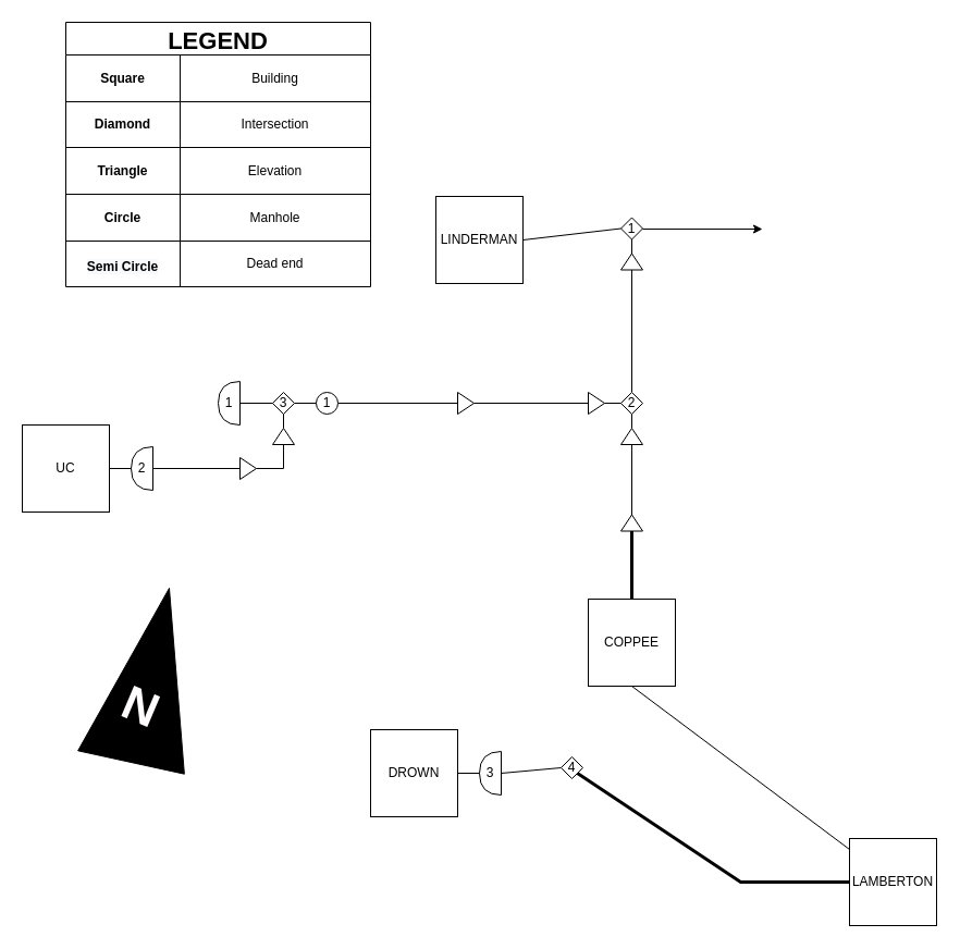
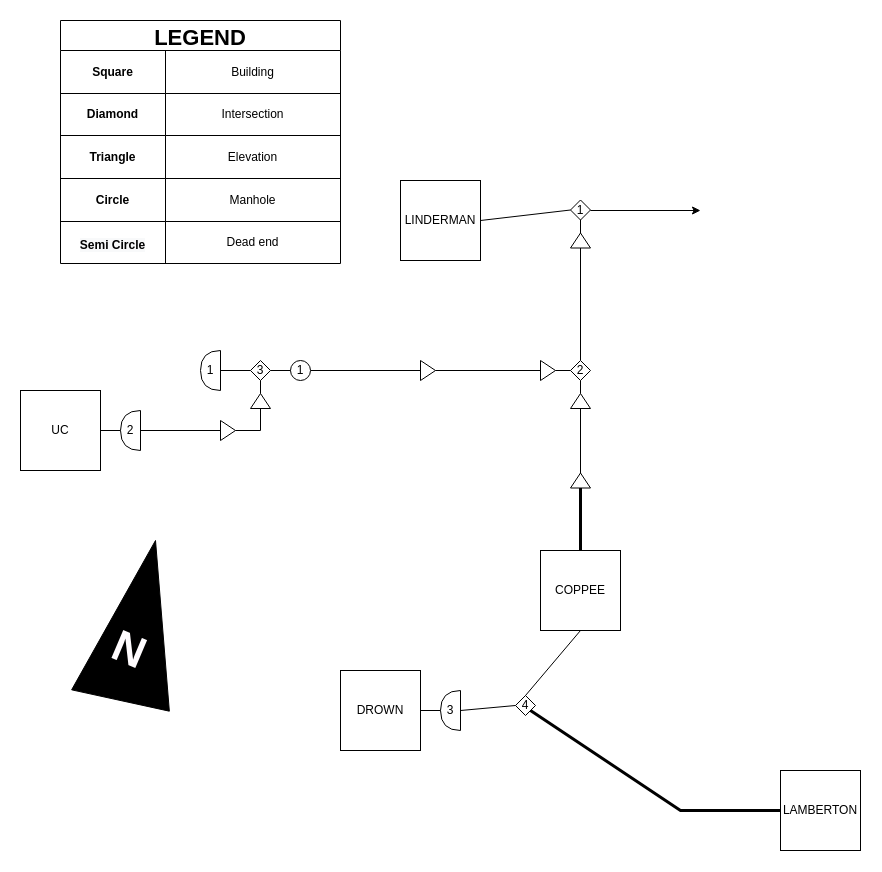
  <mxCell id="0" />
  <mxCell id="1" parent="0" />
  <mxCell id="2" value="LINDERMAN" style="rounded=0;whiteSpace=wrap;html=1;" parent="1" vertex="1"><mxGeometry x="400" y="180" width="80" height="80" as="geometry" /></mxCell>
  <mxCell id="3" value="1" style="rhombus;whiteSpace=wrap;html=1;" parent="1" vertex="1"><mxGeometry x="570" y="199.5" width="20" height="20" as="geometry" /></mxCell>
  <mxCell id="4" value="" style="endArrow=none;html=1;rounded=0;exitX=1;exitY=0.5;exitDx=0;exitDy=0;entryX=0;entryY=0.5;entryDx=0;entryDy=0;" parent="1" source="2" target="3" edge="1"><mxGeometry width="50" height="50" relative="1" as="geometry"><mxPoint x="540" y="114" as="sourcePoint" /><mxPoint x="590" y="64" as="targetPoint" /></mxGeometry></mxCell>
  <mxCell id="5" value="" style="triangle;whiteSpace=wrap;html=1;rotation=-90;" parent="1" vertex="1"><mxGeometry x="572.5" y="230" width="15" height="20" as="geometry" /></mxCell>
  <mxCell id="6" value="" style="endArrow=none;html=1;rounded=0;entryX=0.5;entryY=1;entryDx=0;entryDy=0;exitX=1;exitY=0.5;exitDx=0;exitDy=0;" parent="1" source="5" target="3" edge="1"><mxGeometry width="50" height="50" relative="1" as="geometry"><mxPoint x="580" y="214" as="sourcePoint" /><mxPoint x="700" y="314" as="targetPoint" /></mxGeometry></mxCell>
  <mxCell id="7" value="" style="endArrow=none;html=1;rounded=0;exitX=0;exitY=0.5;exitDx=0;exitDy=0;entryX=0.5;entryY=0;entryDx=0;entryDy=0;" parent="1" source="5" target="8" edge="1"><mxGeometry width="50" height="50" relative="1" as="geometry"><mxPoint x="610" y="274" as="sourcePoint" /><mxPoint x="580" y="330" as="targetPoint" /></mxGeometry></mxCell>
  <mxCell id="8" value="2" style="rhombus;whiteSpace=wrap;html=1;" parent="1" vertex="1"><mxGeometry x="570" y="360" width="20" height="20" as="geometry" /></mxCell>
  <mxCell id="9" value="" style="triangle;whiteSpace=wrap;html=1;rotation=-90;" parent="1" vertex="1"><mxGeometry x="572.5" y="390.5" width="15" height="20" as="geometry" /></mxCell>
  <mxCell id="10" value="" style="endArrow=none;html=1;rounded=0;entryX=0.5;entryY=1;entryDx=0;entryDy=0;exitX=1;exitY=0.5;exitDx=0;exitDy=0;" parent="1" source="9" target="8" edge="1"><mxGeometry width="50" height="50" relative="1" as="geometry"><mxPoint x="580" y="374.5" as="sourcePoint" /><mxPoint x="700" y="474.5" as="targetPoint" /></mxGeometry></mxCell>
  <mxCell id="11" value="" style="triangle;whiteSpace=wrap;html=1;rotation=0;" parent="1" vertex="1"><mxGeometry x="540" y="360" width="15" height="20" as="geometry" /></mxCell>
  <mxCell id="12" value="" style="endArrow=none;html=1;rounded=0;exitX=0;exitY=0.5;exitDx=0;exitDy=0;entryX=1;entryY=0.5;entryDx=0;entryDy=0;" parent="1" source="8" target="11" edge="1"><mxGeometry width="50" height="50" relative="1" as="geometry"><mxPoint x="650" y="360" as="sourcePoint" /><mxPoint x="700" y="310" as="targetPoint" /></mxGeometry></mxCell>
  <mxCell id="13" value="" style="triangle;whiteSpace=wrap;html=1;rotation=0;" parent="1" vertex="1"><mxGeometry x="420" y="360" width="15" height="20" as="geometry" /></mxCell>
  <mxCell id="14" value="" style="endArrow=none;html=1;rounded=0;exitX=1;exitY=0.5;exitDx=0;exitDy=0;entryX=0;entryY=0.5;entryDx=0;entryDy=0;" parent="1" source="13" target="11" edge="1"><mxGeometry width="50" height="50" relative="1" as="geometry"><mxPoint x="650" y="360" as="sourcePoint" /><mxPoint x="700" y="310" as="targetPoint" /></mxGeometry></mxCell>
  <mxCell id="15" value="3" style="rhombus;whiteSpace=wrap;html=1;" parent="1" vertex="1"><mxGeometry x="250" y="360" width="20" height="20" as="geometry" /></mxCell>
  <mxCell id="16" value="" style="triangle;whiteSpace=wrap;html=1;rotation=-90;" parent="1" vertex="1"><mxGeometry x="252.5" y="390.5" width="15" height="20" as="geometry" /></mxCell>
  <mxCell id="17" value="" style="endArrow=none;html=1;rounded=0;entryX=0.5;entryY=1;entryDx=0;entryDy=0;exitX=1;exitY=0.5;exitDx=0;exitDy=0;" parent="1" source="16" target="15" edge="1"><mxGeometry width="50" height="50" relative="1" as="geometry"><mxPoint x="260" y="374.5" as="sourcePoint" /><mxPoint x="380" y="474.5" as="targetPoint" /></mxGeometry></mxCell>
  <mxCell id="18" value="" style="triangle;whiteSpace=wrap;html=1;rotation=0;" parent="1" vertex="1"><mxGeometry x="220" y="420" width="15" height="20" as="geometry" /></mxCell>
  <mxCell id="19" value="" style="endArrow=none;html=1;rounded=0;entryX=0;entryY=0.5;entryDx=0;entryDy=0;exitX=1;exitY=0.5;exitDx=0;exitDy=0;" parent="1" source="18" target="16" edge="1"><mxGeometry width="50" height="50" relative="1" as="geometry"><mxPoint x="300" y="480" as="sourcePoint" /><mxPoint x="350" y="430" as="targetPoint" /><Array as="points"><mxPoint x="260" y="430" /></Array></mxGeometry></mxCell>
  <mxCell id="20" value="" style="endArrow=none;html=1;rounded=0;entryX=0;entryY=0.5;entryDx=0;entryDy=0;exitX=1;exitY=0.5;exitDx=0;exitDy=0;" parent="1" source="44" target="13" edge="1"><mxGeometry width="50" height="50" relative="1" as="geometry"><mxPoint x="350" y="450" as="sourcePoint" /><mxPoint x="550" y="270" as="targetPoint" /></mxGeometry></mxCell>
  <mxCell id="21" value="1" style="shape=or;whiteSpace=wrap;html=1;rotation=0;flipV=0;flipH=1;" parent="1" vertex="1"><mxGeometry x="200" y="350" width="20" height="40" as="geometry" /></mxCell>
  <mxCell id="22" value="" style="endArrow=none;html=1;rounded=0;exitX=0;exitY=0.5;exitDx=0;exitDy=0;entryX=0;entryY=0.5;entryDx=0;entryDy=0;entryPerimeter=0;" parent="1" source="15" target="21" edge="1"><mxGeometry width="50" height="50" relative="1" as="geometry"><mxPoint x="190" y="380" as="sourcePoint" /><mxPoint x="550" y="270" as="targetPoint" /></mxGeometry></mxCell>
  <mxCell id="23" value="" style="endArrow=none;html=1;rounded=0;exitX=0;exitY=0.5;exitDx=0;exitDy=0;exitPerimeter=0;entryX=0;entryY=0.5;entryDx=0;entryDy=0;" parent="1" source="25" target="18" edge="1"><mxGeometry width="50" height="50" relative="1" as="geometry"><mxPoint x="140" y="430" as="sourcePoint" /><mxPoint x="550" y="270" as="targetPoint" /></mxGeometry></mxCell>
  <mxCell id="24" value="" style="endArrow=classic;html=1;rounded=0;" parent="1" edge="1"><mxGeometry width="50" height="50" relative="1" as="geometry"><mxPoint x="590" y="210" as="sourcePoint" /><mxPoint x="700" y="210" as="targetPoint" /></mxGeometry></mxCell>
  <mxCell id="25" value="2" style="shape=or;whiteSpace=wrap;html=1;rotation=0;flipV=0;flipH=1;" parent="1" vertex="1"><mxGeometry x="120" y="410" width="20" height="40" as="geometry" /></mxCell>
  <mxCell id="26" value="LEGEND" style="shape=table;startSize=30;container=1;collapsible=0;childLayout=tableLayout;fontStyle=1;align=center;fontSize=22;" parent="1" vertex="1"><mxGeometry x="60" y="20" width="280" height="243" as="geometry" /></mxCell>
  <mxCell id="27" value="" style="shape=tableRow;horizontal=0;startSize=0;swimlaneHead=0;swimlaneBody=0;top=0;left=0;bottom=0;right=0;collapsible=0;dropTarget=0;fillColor=none;points=[[0,0.5],[1,0.5]];portConstraint=eastwest;" parent="26" vertex="1"><mxGeometry y="30" width="280" height="43" as="geometry" /></mxCell>
  <mxCell id="28" value="Square" style="shape=partialRectangle;html=1;whiteSpace=wrap;connectable=0;fillColor=none;top=0;left=0;bottom=0;right=0;overflow=hidden;fontStyle=1" parent="27" vertex="1"><mxGeometry width="105" height="43" as="geometry"><mxRectangle width="105" height="43" as="alternateBounds" /></mxGeometry></mxCell>
  <mxCell id="29" value="Building" style="shape=partialRectangle;html=1;whiteSpace=wrap;connectable=0;fillColor=none;top=0;left=0;bottom=0;right=0;overflow=hidden;" parent="27" vertex="1"><mxGeometry x="105" width="175" height="43" as="geometry"><mxRectangle width="175" height="43" as="alternateBounds" /></mxGeometry></mxCell>
  <mxCell id="30" style="shape=tableRow;horizontal=0;startSize=0;swimlaneHead=0;swimlaneBody=0;top=0;left=0;bottom=0;right=0;collapsible=0;dropTarget=0;fillColor=none;points=[[0,0.5],[1,0.5]];portConstraint=eastwest;" parent="26" vertex="1"><mxGeometry y="73" width="280" height="42" as="geometry" /></mxCell>
  <mxCell id="31" value="Diamond" style="shape=partialRectangle;html=1;whiteSpace=wrap;connectable=0;fillColor=none;top=0;left=0;bottom=0;right=0;overflow=hidden;fontStyle=1" parent="30" vertex="1"><mxGeometry width="105" height="42" as="geometry"><mxRectangle width="105" height="42" as="alternateBounds" /></mxGeometry></mxCell>
  <mxCell id="32" value="Intersection" style="shape=partialRectangle;html=1;whiteSpace=wrap;connectable=0;fillColor=none;top=0;left=0;bottom=0;right=0;overflow=hidden;" parent="30" vertex="1"><mxGeometry x="105" width="175" height="42" as="geometry"><mxRectangle width="175" height="42" as="alternateBounds" /></mxGeometry></mxCell>
  <mxCell id="33" value="" style="shape=tableRow;horizontal=0;startSize=0;swimlaneHead=0;swimlaneBody=0;top=0;left=0;bottom=0;right=0;collapsible=0;dropTarget=0;fillColor=none;points=[[0,0.5],[1,0.5]];portConstraint=eastwest;" parent="26" vertex="1"><mxGeometry y="115" width="280" height="43" as="geometry" /></mxCell>
  <mxCell id="34" value="Triangle" style="shape=partialRectangle;html=1;whiteSpace=wrap;connectable=0;fillColor=none;top=0;left=0;bottom=0;right=0;overflow=hidden;fontStyle=1" parent="33" vertex="1"><mxGeometry width="105" height="43" as="geometry"><mxRectangle width="105" height="43" as="alternateBounds" /></mxGeometry></mxCell>
  <mxCell id="35" value="Elevation" style="shape=partialRectangle;html=1;whiteSpace=wrap;connectable=0;fillColor=none;top=0;left=0;bottom=0;right=0;overflow=hidden;" parent="33" vertex="1"><mxGeometry x="105" width="175" height="43" as="geometry"><mxRectangle width="175" height="43" as="alternateBounds" /></mxGeometry></mxCell>
  <mxCell id="36" style="shape=tableRow;horizontal=0;startSize=0;swimlaneHead=0;swimlaneBody=0;top=0;left=0;bottom=0;right=0;collapsible=0;dropTarget=0;fillColor=none;points=[[0,0.5],[1,0.5]];portConstraint=eastwest;" parent="26" vertex="1"><mxGeometry y="158" width="280" height="43" as="geometry" /></mxCell>
  <mxCell id="37" value="Circle" style="shape=partialRectangle;html=1;whiteSpace=wrap;connectable=0;fillColor=none;top=0;left=0;bottom=0;right=0;overflow=hidden;fontStyle=1" parent="36" vertex="1"><mxGeometry width="105" height="43" as="geometry"><mxRectangle width="105" height="43" as="alternateBounds" /></mxGeometry></mxCell>
  <mxCell id="38" value="Manhole" style="shape=partialRectangle;html=1;whiteSpace=wrap;connectable=0;fillColor=none;top=0;left=0;bottom=0;right=0;overflow=hidden;" parent="36" vertex="1"><mxGeometry x="105" width="175" height="43" as="geometry"><mxRectangle width="175" height="43" as="alternateBounds" /></mxGeometry></mxCell>
  <mxCell id="39" value="" style="shape=tableRow;horizontal=0;startSize=0;swimlaneHead=0;swimlaneBody=0;top=0;left=0;bottom=0;right=0;collapsible=0;dropTarget=0;fillColor=none;points=[[0,0.5],[1,0.5]];portConstraint=eastwest;" parent="26" vertex="1"><mxGeometry y="201" width="280" height="42" as="geometry" /></mxCell>
  <mxCell id="40" value="&#10;&lt;span style=&quot;color: rgb(0, 0, 0); font-family: Helvetica; font-size: 12px; font-style: normal; font-variant-ligatures: normal; font-variant-caps: normal; letter-spacing: normal; orphans: 2; text-align: center; text-indent: 0px; text-transform: none; widows: 2; word-spacing: 0px; -webkit-text-stroke-width: 0px; background-color: rgb(248, 249, 250); text-decoration-thickness: initial; text-decoration-style: initial; text-decoration-color: initial; float: none; display: inline !important;&quot;&gt;Semi Circle&lt;/span&gt;&#10;&#10;" style="shape=partialRectangle;html=1;whiteSpace=wrap;connectable=0;fillColor=none;top=0;left=0;bottom=0;right=0;overflow=hidden;fontStyle=1" parent="39" vertex="1"><mxGeometry width="105" height="42" as="geometry"><mxRectangle width="105" height="42" as="alternateBounds" /></mxGeometry></mxCell>
  <mxCell id="41" value="Dead end" style="shape=partialRectangle;html=1;whiteSpace=wrap;connectable=0;fillColor=none;top=0;left=0;bottom=0;right=0;overflow=hidden;" parent="39" vertex="1"><mxGeometry x="105" width="175" height="42" as="geometry"><mxRectangle width="175" height="42" as="alternateBounds" /></mxGeometry></mxCell>
  <mxCell id="42" value="" style="shape=mxgraph.arrows2.wedgeArrow;html=1;bendable=0;startWidth=50;fillColor=strokeColor;defaultFillColor=invert;defaultGradientColor=invert;rounded=0;" parent="1" edge="1"><mxGeometry width="100" height="100" relative="1" as="geometry"><mxPoint x="120" y="700" as="sourcePoint" /><mxPoint x="155" y="540" as="targetPoint" /></mxGeometry></mxCell>
  <mxCell id="43" value="N" style="edgeLabel;html=1;align=center;verticalAlign=middle;resizable=0;points=[];fontColor=#FFFCFE;labelBackgroundColor=#000000;fontStyle=1;fontSize=44;rotation=23;" parent="42" vertex="1" connectable="0"><mxGeometry x="-0.381" y="1" relative="1" as="geometry"><mxPoint x="-1" y="-2" as="offset" /></mxGeometry></mxCell>
  <mxCell id="44" value="1" style="ellipse;whiteSpace=wrap;aspect=fixed;labelBackgroundColor=none;fontSize=12;fontColor=#000000;" parent="1" vertex="1"><mxGeometry x="290" y="360" width="20" height="20" as="geometry" /></mxCell>
  <mxCell id="45" value="" style="endArrow=none;html=1;rounded=0;fontSize=44;fontColor=#FFFCFE;exitX=1;exitY=0.5;exitDx=0;exitDy=0;entryX=0;entryY=0.5;entryDx=0;entryDy=0;" parent="1" source="15" target="44" edge="1"><mxGeometry width="50" height="50" relative="1" as="geometry"><mxPoint x="370" y="420" as="sourcePoint" /><mxPoint x="310" y="460" as="targetPoint" /></mxGeometry></mxCell>
  <mxCell id="46" value="COPPEE" style="rounded=0;whiteSpace=wrap;html=1;" vertex="1" parent="1"><mxGeometry x="540" y="550" width="80" height="80" as="geometry" /></mxCell>
  <mxCell id="47" value="" style="endArrow=none;html=1;rounded=0;entryX=0;entryY=0.5;entryDx=0;entryDy=0;exitX=1;exitY=0.5;exitDx=0;exitDy=0;" edge="1" parent="1" source="48" target="9"><mxGeometry width="50" height="50" relative="1" as="geometry"><mxPoint x="500" y="380" as="sourcePoint" /><mxPoint x="550" y="330" as="targetPoint" /></mxGeometry></mxCell>
  <mxCell id="48" value="" style="triangle;whiteSpace=wrap;html=1;rotation=-90;" vertex="1" parent="1"><mxGeometry x="572.5" y="470" width="15" height="20" as="geometry" /></mxCell>
  <mxCell id="49" value="" style="endArrow=none;html=1;rounded=0;exitX=0;exitY=0.5;exitDx=0;exitDy=0;entryX=0.5;entryY=0;entryDx=0;entryDy=0;strokeWidth=3;" edge="1" parent="1" source="48" target="46"><mxGeometry width="50" height="50" relative="1" as="geometry"><mxPoint x="730" y="370" as="sourcePoint" /><mxPoint x="780" y="320" as="targetPoint" /></mxGeometry></mxCell>
  <mxCell id="50" value="DROWN" style="rounded=0;whiteSpace=wrap;html=1;" vertex="1" parent="1"><mxGeometry x="340" y="670" width="80" height="80" as="geometry" /></mxCell>
  <mxCell id="51" value="LAMBERTON" style="rounded=0;whiteSpace=wrap;html=1;" vertex="1" parent="1"><mxGeometry x="780" y="770" width="80" height="80" as="geometry" /></mxCell>
  <mxCell id="52" value="4" style="rhombus;whiteSpace=wrap;html=1;" vertex="1" parent="1"><mxGeometry x="515" y="695" width="20" height="20" as="geometry" /></mxCell>
- <mxCell id="53" value="" style="endArrow=none;html=1;rounded=0;exitX=0.5;exitY=1;exitDx=0;exitDy=0;" edge="1" parent="1" source="46" target="51"><mxGeometry width="50" height="50" relative="1" as="geometry"><mxPoint x="500" y="480" as="sourcePoint" /><mxPoint x="550" y="430" as="targetPoint" /></mxGeometry></mxCell>
+ <mxCell id="53" value="" style="endArrow=none;html=1;rounded=0;exitX=0.5;exitY=1;exitDx=0;exitDy=0;entryX=0.5;entryY=0;entryDx=0;entryDy=0;" edge="1" parent="1" source="46" target="52"><mxGeometry width="50" height="50" relative="1" as="geometry"><mxPoint x="500" y="480" as="sourcePoint" /><mxPoint x="550" y="430" as="targetPoint" /></mxGeometry></mxCell>
  <mxCell id="54" value="" style="endArrow=none;html=1;rounded=0;entryX=0;entryY=0.5;entryDx=0;entryDy=0;exitX=0;exitY=0.5;exitDx=0;exitDy=0;exitPerimeter=0;" edge="1" parent="1" source="57" target="52"><mxGeometry width="50" height="50" relative="1" as="geometry"><mxPoint x="490" y="700" as="sourcePoint" /><mxPoint x="550" y="430" as="targetPoint" /></mxGeometry></mxCell>
  <mxCell id="55" value="UC" style="rounded=0;whiteSpace=wrap;html=1;" vertex="1" parent="1"><mxGeometry x="20" y="390" width="80" height="80" as="geometry" /></mxCell>
  <mxCell id="56" value="" style="endArrow=none;html=1;rounded=0;exitX=1;exitY=0.5;exitDx=0;exitDy=0;entryX=1;entryY=0.5;entryDx=0;entryDy=0;entryPerimeter=0;" edge="1" parent="1" source="55" target="25"><mxGeometry width="50" height="50" relative="1" as="geometry"><mxPoint x="500" y="480" as="sourcePoint" /><mxPoint x="550" y="430" as="targetPoint" /></mxGeometry></mxCell>
  <mxCell id="57" value="3" style="shape=or;whiteSpace=wrap;html=1;rotation=0;flipV=0;flipH=1;" vertex="1" parent="1"><mxGeometry x="440" y="690" width="20" height="40" as="geometry" /></mxCell>
  <mxCell id="58" value="" style="endArrow=none;html=1;rounded=0;exitX=1;exitY=0.5;exitDx=0;exitDy=0;exitPerimeter=0;entryX=1;entryY=0.5;entryDx=0;entryDy=0;" edge="1" parent="1" source="57" target="50"><mxGeometry width="50" height="50" relative="1" as="geometry"><mxPoint x="500" y="480" as="sourcePoint" /><mxPoint x="550" y="430" as="targetPoint" /></mxGeometry></mxCell>
  <mxCell id="59" value="" style="endArrow=none;html=1;rounded=0;exitX=1;exitY=1;exitDx=0;exitDy=0;entryX=0;entryY=0.5;entryDx=0;entryDy=0;fontStyle=1;strokeWidth=3;" edge="1" parent="1" source="52" target="51"><mxGeometry width="50" height="50" relative="1" as="geometry"><mxPoint x="490" y="600" as="sourcePoint" /><mxPoint x="540" y="550" as="targetPoint" /><Array as="points"><mxPoint x="680" y="810" /></Array></mxGeometry></mxCell>
